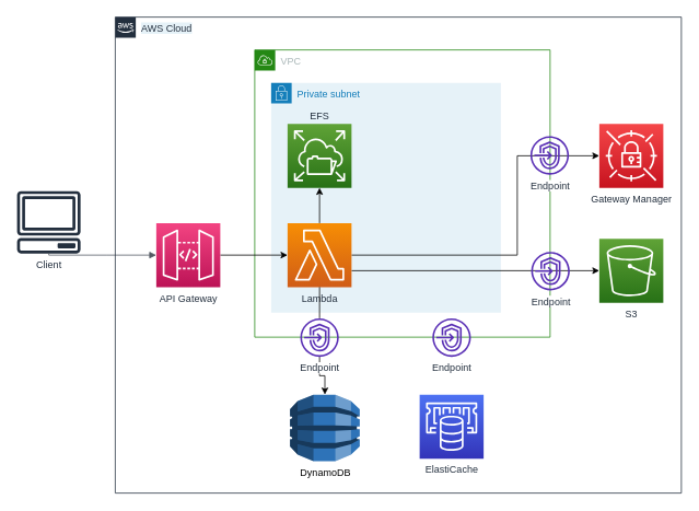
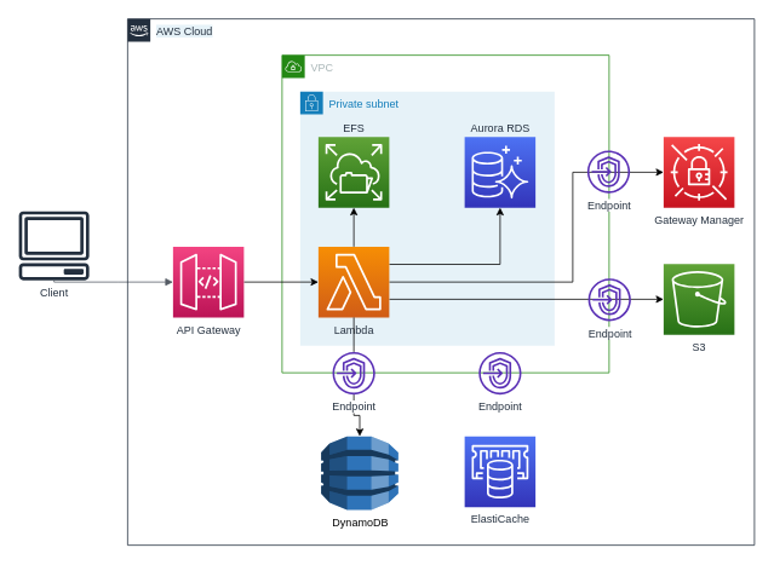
  <mxCell id="0" />
  <mxCell id="1" parent="0" />
  <mxCell id="2" value="VPC" style="points=[[0,0],[0.25,0],[0.5,0],[0.75,0],[1,0],[1,0.25],[1,0.5],[1,0.75],[1,1],[0.75,1],[0.5,1],[0.25,1],[0,1],[0,0.75],[0,0.5],[0,0.25]];outlineConnect=0;gradientColor=none;html=1;whiteSpace=wrap;fontSize=12;fontStyle=0;shape=mxgraph.aws4.group;grIcon=mxgraph.aws4.group_vpc;strokeColor=#248814;fillColor=none;verticalAlign=top;align=left;spacingLeft=30;fontColor=#AAB7B8;dashed=0;" parent="1" vertex="1"><mxGeometry x="310" y="60" width="360" height="350" as="geometry" /></mxCell>
  <mxCell id="3" value="Private subnet" style="points=[[0,0],[0.25,0],[0.5,0],[0.75,0],[1,0],[1,0.25],[1,0.5],[1,0.75],[1,1],[0.75,1],[0.5,1],[0.25,1],[0,1],[0,0.75],[0,0.5],[0,0.25]];outlineConnect=0;gradientColor=none;html=1;whiteSpace=wrap;fontSize=12;fontStyle=0;shape=mxgraph.aws4.group;grIcon=mxgraph.aws4.group_security_group;grStroke=0;strokeColor=#147EBA;fillColor=#E6F2F8;verticalAlign=top;align=left;spacingLeft=30;fontColor=#147EBA;dashed=0;" parent="1" vertex="1"><mxGeometry x="330" y="100" width="280" height="280" as="geometry" /></mxCell>
  <mxCell id="4" value="Gateway Manager" style="points=[[0,0,0],[0.25,0,0],[0.5,0,0],[0.75,0,0],[1,0,0],[0,1,0],[0.25,1,0],[0.5,1,0],[0.75,1,0],[1,1,0],[0,0.25,0],[0,0.5,0],[0,0.75,0],[1,0.25,0],[1,0.5,0],[1,0.75,0]];outlineConnect=0;fontColor=#232F3E;gradientColor=#F54749;gradientDirection=north;fillColor=#C7131F;strokeColor=#ffffff;dashed=0;verticalLabelPosition=bottom;verticalAlign=top;align=center;html=1;fontSize=12;fontStyle=0;aspect=fixed;shape=mxgraph.aws4.resourceIcon;resIcon=mxgraph.aws4.secrets_manager;" parent="1" vertex="1"><mxGeometry x="730" y="150" width="78" height="78" as="geometry" /></mxCell>
  <mxCell id="5" style="edgeStyle=orthogonalEdgeStyle;rounded=0;orthogonalLoop=1;jettySize=auto;html=1;exitX=0.5;exitY=0;exitDx=0;exitDy=0;exitPerimeter=0;entryX=0.5;entryY=1;entryDx=0;entryDy=0;entryPerimeter=0;" parent="1" source="10" target="15" edge="1"><mxGeometry relative="1" as="geometry" /></mxCell>
+ <mxCell id="6" style="edgeStyle=orthogonalEdgeStyle;rounded=0;orthogonalLoop=1;jettySize=auto;html=1;exitX=1;exitY=0.25;exitDx=0;exitDy=0;exitPerimeter=0;entryX=0.5;entryY=1;entryDx=0;entryDy=0;entryPerimeter=0;" parent="1" source="10" target="14" edge="1"><mxGeometry relative="1" as="geometry" /></mxCell>
  <mxCell id="7" style="edgeStyle=orthogonalEdgeStyle;rounded=0;orthogonalLoop=1;jettySize=auto;html=1;exitX=1;exitY=0.5;exitDx=0;exitDy=0;exitPerimeter=0;entryX=0;entryY=0.5;entryDx=0;entryDy=0;entryPerimeter=0;" parent="1" source="10" target="4" edge="1"><mxGeometry relative="1" as="geometry"><Array as="points"><mxPoint x="630" y="310" /><mxPoint x="630" y="189" /></Array></mxGeometry></mxCell>
  <mxCell id="8" style="edgeStyle=orthogonalEdgeStyle;rounded=0;orthogonalLoop=1;jettySize=auto;html=1;exitX=1;exitY=0.75;exitDx=0;exitDy=0;exitPerimeter=0;entryX=0;entryY=0.5;entryDx=0;entryDy=0;entryPerimeter=0;" parent="1" source="10" target="16" edge="1"><mxGeometry relative="1" as="geometry"><Array as="points"><mxPoint x="730" y="330" /></Array></mxGeometry></mxCell>
  <mxCell id="9" style="edgeStyle=orthogonalEdgeStyle;rounded=0;orthogonalLoop=1;jettySize=auto;html=1;exitX=0.5;exitY=1;exitDx=0;exitDy=0;exitPerimeter=0;entryX=0.5;entryY=0;entryDx=0;entryDy=0;entryPerimeter=0;startArrow=none;" edge="1" parent="1" source="21" target="19"><mxGeometry relative="1" as="geometry" /></mxCell>
  <mxCell id="10" value="Lambda" style="points=[[0,0,0],[0.25,0,0],[0.5,0,0],[0.75,0,0],[1,0,0],[0,1,0],[0.25,1,0],[0.5,1,0],[0.75,1,0],[1,1,0],[0,0.25,0],[0,0.5,0],[0,0.75,0],[1,0.25,0],[1,0.5,0],[1,0.75,0]];outlineConnect=0;fontColor=#232F3E;gradientColor=#F78E04;gradientDirection=north;fillColor=#D05C17;strokeColor=#ffffff;dashed=0;verticalLabelPosition=bottom;verticalAlign=top;align=center;html=1;fontSize=12;fontStyle=0;aspect=fixed;shape=mxgraph.aws4.resourceIcon;resIcon=mxgraph.aws4.lambda;labelBackgroundColor=#E6F2F8;" parent="1" vertex="1"><mxGeometry x="350" y="271" width="78" height="78" as="geometry" /></mxCell>
  <mxCell id="11" value="Client" style="outlineConnect=0;fontColor=#232F3E;gradientColor=none;fillColor=#232F3E;strokeColor=none;dashed=0;verticalLabelPosition=bottom;verticalAlign=top;align=center;html=1;fontSize=12;fontStyle=0;aspect=fixed;pointerEvents=1;shape=mxgraph.aws4.client;" parent="1" vertex="1"><mxGeometry x="20" y="232" width="78" height="76" as="geometry" /></mxCell>
  <mxCell id="12" style="edgeStyle=orthogonalEdgeStyle;rounded=0;orthogonalLoop=1;jettySize=auto;html=1;exitX=1;exitY=0.5;exitDx=0;exitDy=0;exitPerimeter=0;entryX=0;entryY=0.5;entryDx=0;entryDy=0;entryPerimeter=0;" parent="1" source="13" target="10" edge="1"><mxGeometry relative="1" as="geometry" /></mxCell>
  <mxCell id="13" value="API Gateway" style="points=[[0,0,0],[0.25,0,0],[0.5,0,0],[0.75,0,0],[1,0,0],[0,1,0],[0.25,1,0],[0.5,1,0],[0.75,1,0],[1,1,0],[0,0.25,0],[0,0.5,0],[0,0.75,0],[1,0.25,0],[1,0.5,0],[1,0.75,0]];outlineConnect=0;fontColor=#232F3E;gradientColor=#F34482;gradientDirection=north;fillColor=#BC1356;strokeColor=#ffffff;dashed=0;verticalLabelPosition=bottom;verticalAlign=top;align=center;html=1;fontSize=12;fontStyle=0;aspect=fixed;shape=mxgraph.aws4.resourceIcon;resIcon=mxgraph.aws4.api_gateway;" parent="1" vertex="1"><mxGeometry x="190" y="271" width="78" height="78" as="geometry" /></mxCell>
+ <mxCell id="14" value="Aurora RDS" style="points=[[0,0,0],[0.25,0,0],[0.5,0,0],[0.75,0,0],[1,0,0],[0,1,0],[0.25,1,0],[0.5,1,0],[0.75,1,0],[1,1,0],[0,0.25,0],[0,0.5,0],[0,0.75,0],[1,0.25,0],[1,0.5,0],[1,0.75,0]];outlineConnect=0;fontColor=#232F3E;gradientColor=#4D72F3;gradientDirection=north;fillColor=#3334B9;strokeColor=#ffffff;dashed=0;verticalLabelPosition=top;verticalAlign=bottom;align=center;html=1;fontSize=12;fontStyle=0;aspect=fixed;shape=mxgraph.aws4.resourceIcon;resIcon=mxgraph.aws4.aurora;labelPosition=center;" parent="1" vertex="1"><mxGeometry x="511" y="150" width="78" height="78" as="geometry" /></mxCell>
  <mxCell id="15" value="EFS" style="points=[[0,0,0],[0.25,0,0],[0.5,0,0],[0.75,0,0],[1,0,0],[0,1,0],[0.25,1,0],[0.5,1,0],[0.75,1,0],[1,1,0],[0,0.25,0],[0,0.5,0],[0,0.75,0],[1,0.25,0],[1,0.5,0],[1,0.75,0]];outlineConnect=0;fontColor=#232F3E;gradientColor=#60A337;gradientDirection=north;fillColor=#277116;strokeColor=#ffffff;dashed=0;verticalLabelPosition=top;verticalAlign=bottom;align=center;html=1;fontSize=12;fontStyle=0;aspect=fixed;shape=mxgraph.aws4.resourceIcon;resIcon=mxgraph.aws4.elastic_file_system;labelPosition=center;" parent="1" vertex="1"><mxGeometry x="350" y="150" width="78" height="78" as="geometry" /></mxCell>
  <mxCell id="16" value="S3" style="points=[[0,0,0],[0.25,0,0],[0.5,0,0],[0.75,0,0],[1,0,0],[0,1,0],[0.25,1,0],[0.5,1,0],[0.75,1,0],[1,1,0],[0,0.25,0],[0,0.5,0],[0,0.75,0],[1,0.25,0],[1,0.5,0],[1,0.75,0]];outlineConnect=0;fontColor=#232F3E;gradientColor=#60A337;gradientDirection=north;fillColor=#277116;strokeColor=#ffffff;dashed=0;verticalLabelPosition=bottom;verticalAlign=top;align=center;html=1;fontSize=12;fontStyle=0;aspect=fixed;shape=mxgraph.aws4.resourceIcon;resIcon=mxgraph.aws4.s3;" parent="1" vertex="1"><mxGeometry x="730" y="290" width="78" height="78" as="geometry" /></mxCell>
  <mxCell id="17" value="Endpoint" style="outlineConnect=0;fontColor=#232F3E;gradientColor=none;fillColor=#5A30B5;strokeColor=none;dashed=0;verticalLabelPosition=bottom;verticalAlign=top;align=center;html=1;fontSize=12;fontStyle=0;aspect=fixed;pointerEvents=1;shape=mxgraph.aws4.endpoints;labelBackgroundColor=default;" parent="1" vertex="1"><mxGeometry x="646" y="165" width="47" height="47" as="geometry" /></mxCell>
  <mxCell id="18" value="" style="edgeStyle=orthogonalEdgeStyle;html=1;endArrow=block;elbow=vertical;startArrow=none;endFill=1;strokeColor=#545B64;rounded=0;" parent="1" source="11" edge="1"><mxGeometry width="100" relative="1" as="geometry"><mxPoint x="300" y="310" as="sourcePoint" /><mxPoint x="190" y="310" as="targetPoint" /><Array as="points"><mxPoint x="130" y="310" /><mxPoint x="130" y="310" /></Array></mxGeometry></mxCell>
  <mxCell id="19" value="DynamoDB" style="outlineConnect=0;dashed=0;verticalLabelPosition=bottom;verticalAlign=top;align=center;html=1;shape=mxgraph.aws3.dynamo_db;fillColor=#2E73B8;gradientColor=none;" parent="1" vertex="1"><mxGeometry x="353" y="480" width="85" height="81" as="geometry" /></mxCell>
  <mxCell id="20" value="ElastiCache" style="sketch=0;points=[[0,0,0],[0.25,0,0],[0.5,0,0],[0.75,0,0],[1,0,0],[0,1,0],[0.25,1,0],[0.5,1,0],[0.75,1,0],[1,1,0],[0,0.25,0],[0,0.5,0],[0,0.75,0],[1,0.25,0],[1,0.5,0],[1,0.75,0]];outlineConnect=0;fontColor=#232F3E;gradientColor=#4D72F3;gradientDirection=north;fillColor=#3334B9;strokeColor=#ffffff;dashed=0;verticalLabelPosition=bottom;verticalAlign=top;align=center;html=1;fontSize=12;fontStyle=0;aspect=fixed;shape=mxgraph.aws4.resourceIcon;resIcon=mxgraph.aws4.elasticache;labelBackgroundColor=default;" vertex="1" parent="1"><mxGeometry x="511" y="480" width="78" height="78" as="geometry" /></mxCell>
  <mxCell id="21" value="Endpoint" style="outlineConnect=0;fontColor=#232F3E;gradientColor=none;fillColor=#5A30B5;strokeColor=none;dashed=0;verticalLabelPosition=bottom;verticalAlign=top;align=center;html=1;fontSize=12;fontStyle=0;aspect=fixed;pointerEvents=1;shape=mxgraph.aws4.endpoints;labelBackgroundColor=default;" parent="1" vertex="1"><mxGeometry x="365.5" y="387" width="47" height="47" as="geometry" /></mxCell>
  <mxCell id="22" value="" style="edgeStyle=orthogonalEdgeStyle;rounded=0;orthogonalLoop=1;jettySize=auto;html=1;exitX=0.5;exitY=1;exitDx=0;exitDy=0;exitPerimeter=0;entryX=0.5;entryY=0;entryDx=0;entryDy=0;entryPerimeter=0;endArrow=none;" edge="1" parent="1" source="10" target="21"><mxGeometry relative="1" as="geometry"><mxPoint x="389" y="349" as="sourcePoint" /><mxPoint x="389" y="450" as="targetPoint" /></mxGeometry></mxCell>
  <mxCell id="23" value="Endpoint" style="outlineConnect=0;fontColor=#232F3E;gradientColor=none;fillColor=#5A30B5;strokeColor=none;dashed=0;verticalLabelPosition=bottom;verticalAlign=top;align=center;html=1;fontSize=12;fontStyle=0;aspect=fixed;pointerEvents=1;shape=mxgraph.aws4.endpoints;labelBackgroundColor=default;" vertex="1" parent="1"><mxGeometry x="526.5" y="387" width="47" height="47" as="geometry" /></mxCell>
  <mxCell id="24" value="Endpoint" style="outlineConnect=0;fontColor=#232F3E;gradientColor=none;fillColor=#5A30B5;strokeColor=none;dashed=0;verticalLabelPosition=bottom;verticalAlign=top;align=center;html=1;fontSize=12;fontStyle=0;aspect=fixed;pointerEvents=1;shape=mxgraph.aws4.endpoints;labelBackgroundColor=default;" vertex="1" parent="1"><mxGeometry x="647" y="306" width="47" height="47" as="geometry" /></mxCell>
  <mxCell id="25" value="AWS Cloud" style="points=[[0,0],[0.25,0],[0.5,0],[0.75,0],[1,0],[1,0.25],[1,0.5],[1,0.75],[1,1],[0.75,1],[0.5,1],[0.25,1],[0,1],[0,0.75],[0,0.5],[0,0.25]];outlineConnect=0;gradientColor=none;html=1;whiteSpace=wrap;fontSize=12;fontStyle=0;shape=mxgraph.aws4.group;grIcon=mxgraph.aws4.group_aws_cloud_alt;strokeColor=#232F3E;fillColor=none;verticalAlign=top;align=left;spacingLeft=30;fontColor=#232F3E;dashed=0;labelBackgroundColor=#E6F2F8;" vertex="1" parent="1"><mxGeometry x="140" y="20" width="690" height="580" as="geometry" /></mxCell>
